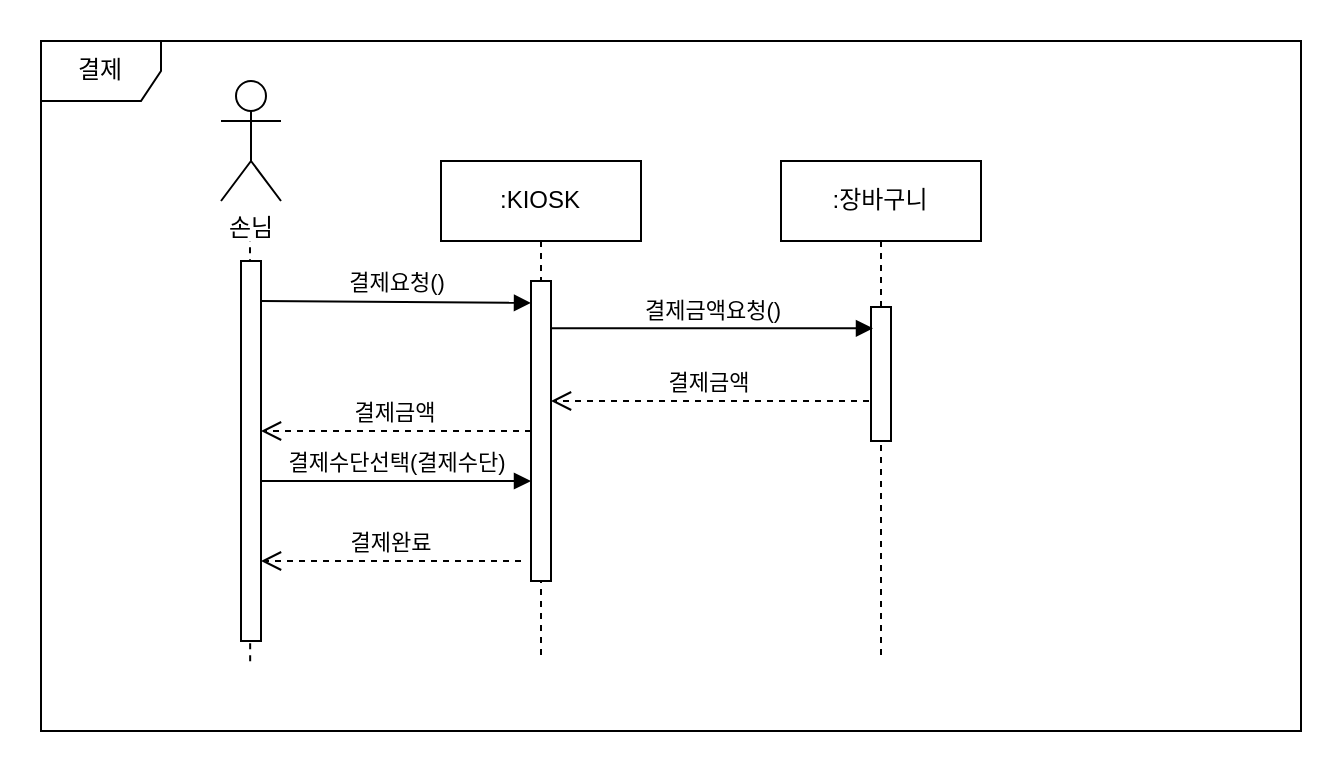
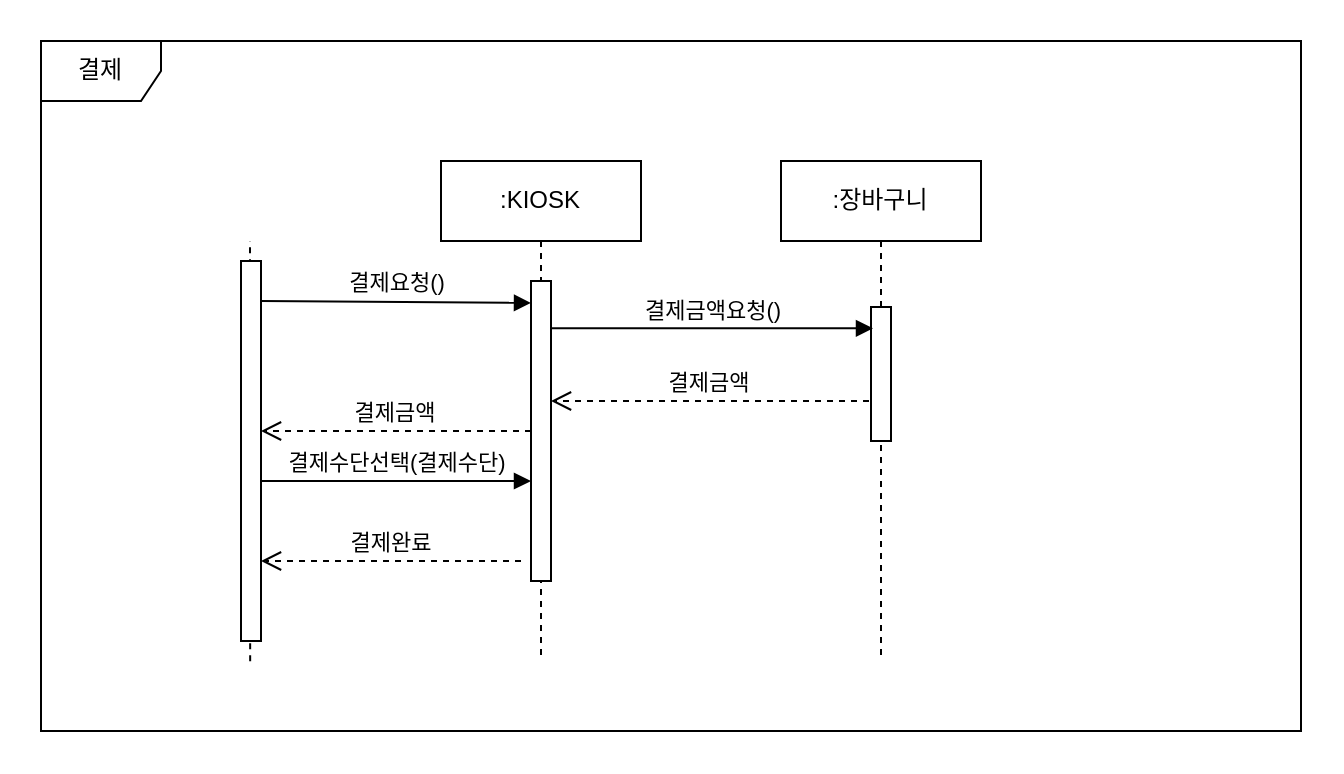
  <mxCell id="0" />
  <mxCell id="1" parent="0" />
  <mxCell id="2" value="결제" style="shape=umlFrame;whiteSpace=wrap;html=1;" vertex="1" parent="1"><mxGeometry x="20" y="20" width="630" height="345" as="geometry" /></mxCell>
- <mxCell id="3" value="손님" style="shape=umlActor;verticalLabelPosition=bottom;verticalAlign=top;html=1;" vertex="1" parent="1"><mxGeometry x="110" y="40" width="30" height="60" as="geometry" /></mxCell>
  <mxCell id="4" value=":KIOSK" style="shape=umlLifeline;perimeter=lifelinePerimeter;whiteSpace=wrap;html=1;container=1;collapsible=0;recursiveResize=0;outlineConnect=0;" vertex="1" parent="1"><mxGeometry x="220" y="80" width="100" height="250" as="geometry" /></mxCell>
  <mxCell id="5" value="" style="html=1;points=[];perimeter=orthogonalPerimeter;" vertex="1" parent="4"><mxGeometry x="45" y="60" width="10" height="150" as="geometry" /></mxCell>
  <mxCell id="6" value="" style="endArrow=none;dashed=1;html=1;exitX=0.166;exitY=0.899;exitDx=0;exitDy=0;exitPerimeter=0;" edge="1" parent="1" source="2"><mxGeometry width="50" height="50" relative="1" as="geometry"><mxPoint x="124.5" y="320" as="sourcePoint" /><mxPoint x="124.5" y="120" as="targetPoint" /></mxGeometry></mxCell>
  <mxCell id="7" value=":장바구니" style="shape=umlLifeline;perimeter=lifelinePerimeter;whiteSpace=wrap;html=1;container=1;collapsible=0;recursiveResize=0;outlineConnect=0;" vertex="1" parent="1"><mxGeometry x="390" y="80" width="100" height="250" as="geometry" /></mxCell>
  <mxCell id="8" value="" style="html=1;points=[];perimeter=orthogonalPerimeter;" vertex="1" parent="7"><mxGeometry x="45" y="73" width="10" height="67" as="geometry" /></mxCell>
  <mxCell id="9" value="결제요청()" style="html=1;verticalAlign=bottom;endArrow=block;entryX=0;entryY=0.073;entryDx=0;entryDy=0;entryPerimeter=0;" edge="1" parent="1" target="5"><mxGeometry width="80" relative="1" as="geometry"><mxPoint x="130" y="150" as="sourcePoint" /><mxPoint x="210" y="150" as="targetPoint" /></mxGeometry></mxCell>
  <mxCell id="10" value="" style="html=1;points=[];perimeter=orthogonalPerimeter;" vertex="1" parent="1"><mxGeometry x="120" y="130" width="10" height="190" as="geometry" /></mxCell>
  <mxCell id="11" value="결제금액요청()" style="html=1;verticalAlign=bottom;endArrow=block;entryX=0.1;entryY=0.159;entryDx=0;entryDy=0;entryPerimeter=0;" edge="1" parent="1" source="5" target="8"><mxGeometry width="80" relative="1" as="geometry"><mxPoint x="280" y="170" as="sourcePoint" /><mxPoint x="360" y="170" as="targetPoint" /></mxGeometry></mxCell>
  <mxCell id="12" value="결제금액" style="html=1;verticalAlign=bottom;endArrow=open;dashed=1;endSize=8;" edge="1" parent="1" target="5"><mxGeometry relative="1" as="geometry"><mxPoint x="434" y="200" as="sourcePoint" /><mxPoint x="354" y="200" as="targetPoint" /></mxGeometry></mxCell>
  <mxCell id="13" value="결제금액" style="html=1;verticalAlign=bottom;endArrow=open;dashed=1;endSize=8;" edge="1" parent="1" source="5" target="10"><mxGeometry relative="1" as="geometry"><mxPoint x="260" y="210" as="sourcePoint" /><mxPoint x="180" y="210" as="targetPoint" /></mxGeometry></mxCell>
  <mxCell id="14" value="결제수단선택(결제수단)" style="html=1;verticalAlign=bottom;endArrow=block;" edge="1" parent="1" target="5"><mxGeometry width="80" relative="1" as="geometry"><mxPoint x="130" y="240" as="sourcePoint" /><mxPoint x="210" y="240" as="targetPoint" /></mxGeometry></mxCell>
  <mxCell id="15" value="결제완료" style="html=1;verticalAlign=bottom;endArrow=open;dashed=1;endSize=8;" edge="1" parent="1" target="10"><mxGeometry relative="1" as="geometry"><mxPoint x="260" y="280" as="sourcePoint" /><mxPoint x="180" y="280" as="targetPoint" /></mxGeometry></mxCell>
